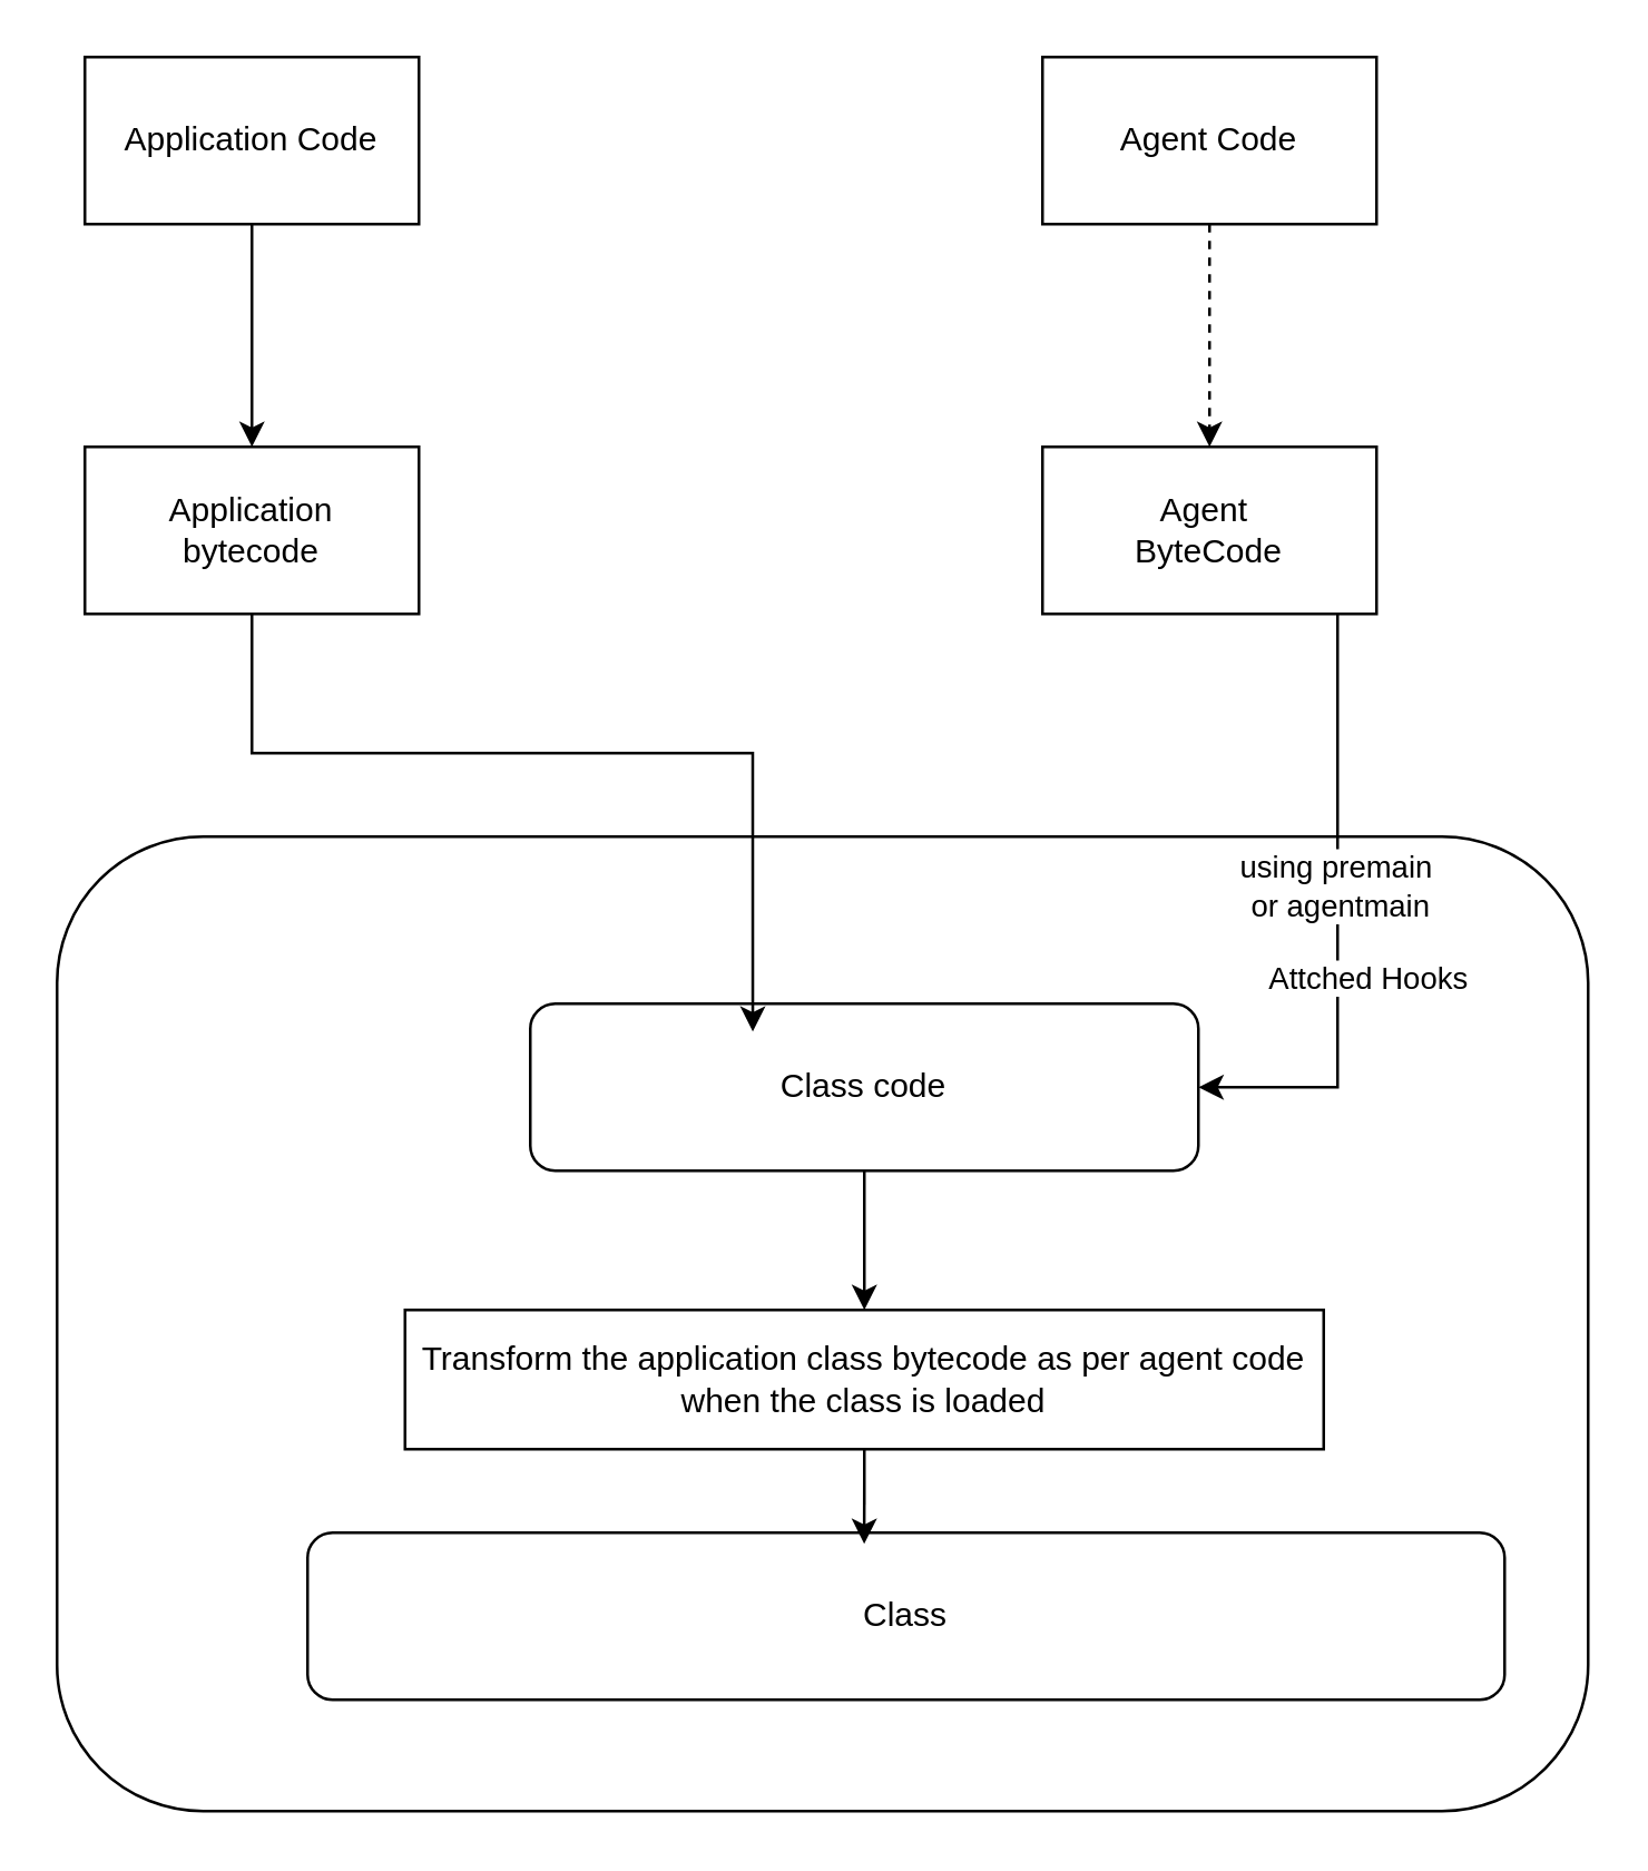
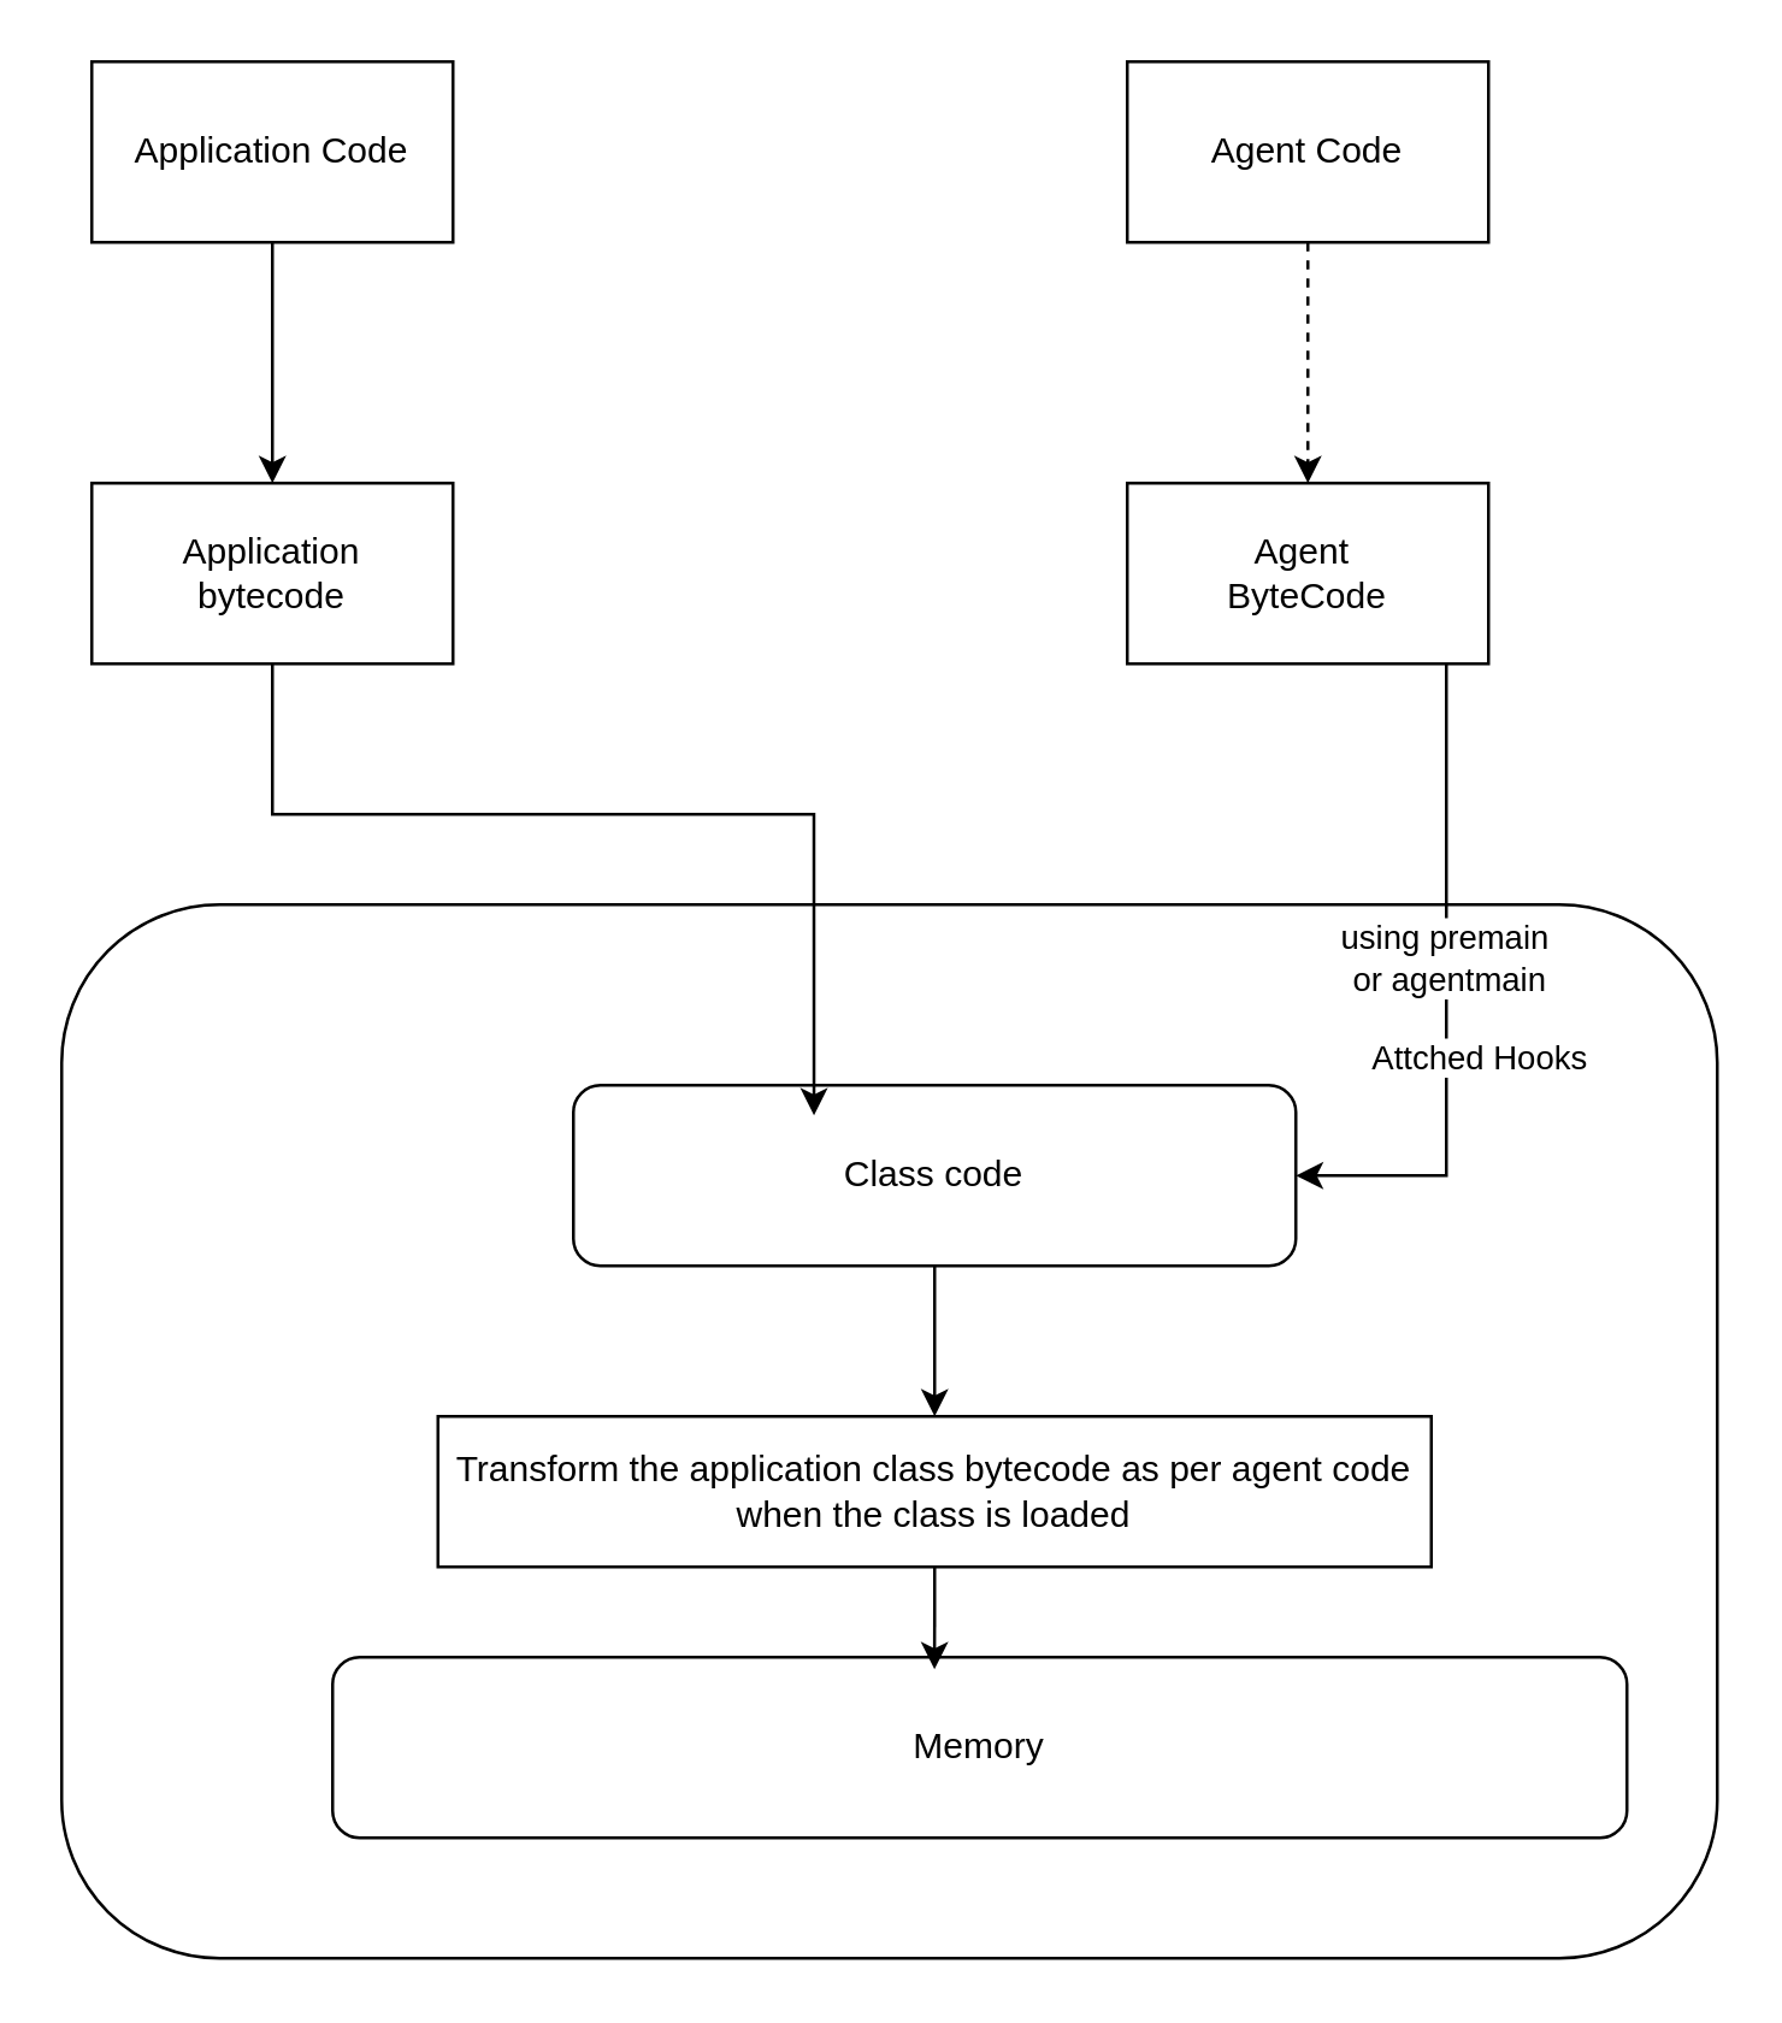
  <mxCell id="0" />
  <mxCell id="1" parent="0" />
  <mxCell id="2" value="" style="rounded=1;whiteSpace=wrap;html=1;" vertex="1" parent="1"><mxGeometry x="20" y="300" width="550" height="350" as="geometry" /></mxCell>
  <mxCell id="3" style="edgeStyle=orthogonalEdgeStyle;rounded=0;orthogonalLoop=1;jettySize=auto;html=1;entryX=0.5;entryY=0;entryDx=0;entryDy=0;" edge="1" parent="1" source="4" target="5"><mxGeometry relative="1" as="geometry" /></mxCell>
  <mxCell id="4" value="Application Code" style="rounded=0;whiteSpace=wrap;html=1;" vertex="1" parent="1"><mxGeometry x="30" y="20" width="120" height="60" as="geometry" /></mxCell>
  <mxCell id="5" value="Application&lt;div&gt;bytecode&lt;/div&gt;" style="rounded=0;whiteSpace=wrap;html=1;" vertex="1" parent="1"><mxGeometry x="30" y="160" width="120" height="60" as="geometry" /></mxCell>
  <mxCell id="6" style="edgeStyle=orthogonalEdgeStyle;rounded=0;orthogonalLoop=1;jettySize=auto;html=1;entryX=0.5;entryY=0;entryDx=0;entryDy=0;dashed=1;" edge="1" parent="1" source="7" target="11"><mxGeometry relative="1" as="geometry" /></mxCell>
  <mxCell id="7" value="Agent Code" style="rounded=0;whiteSpace=wrap;html=1;" vertex="1" parent="1"><mxGeometry x="374" y="20" width="120" height="60" as="geometry" /></mxCell>
  <mxCell id="8" style="edgeStyle=orthogonalEdgeStyle;rounded=0;orthogonalLoop=1;jettySize=auto;html=1;" edge="1" parent="1" source="11" target="13"><mxGeometry relative="1" as="geometry"><Array as="points"><mxPoint x="480" y="390" /></Array></mxGeometry></mxCell>
  <mxCell id="9" value="Attched Hooks" style="edgeLabel;html=1;align=center;verticalAlign=middle;resizable=0;points=[];" vertex="1" connectable="0" parent="8"><mxGeometry x="0.009" y="-1" relative="1" as="geometry"><mxPoint x="11" y="19" as="offset" /></mxGeometry></mxCell>
  <mxCell id="10" value="using premain&amp;nbsp;&lt;div&gt;or agentmain&lt;/div&gt;" style="edgeLabel;html=1;align=center;verticalAlign=middle;resizable=0;points=[];" vertex="1" connectable="0" parent="8"><mxGeometry x="-0.118" relative="1" as="geometry"><mxPoint as="offset" /></mxGeometry></mxCell>
  <mxCell id="11" value="Agent&amp;nbsp;&lt;div&gt;ByteCode&lt;/div&gt;" style="rounded=0;whiteSpace=wrap;html=1;" vertex="1" parent="1"><mxGeometry x="374" y="160" width="120" height="60" as="geometry" /></mxCell>
  <mxCell id="12" style="edgeStyle=orthogonalEdgeStyle;rounded=0;orthogonalLoop=1;jettySize=auto;html=1;" edge="1" parent="1" source="13" target="14"><mxGeometry relative="1" as="geometry" /></mxCell>
  <mxCell id="13" value="Class code" style="rounded=1;whiteSpace=wrap;html=1;" vertex="1" parent="1"><mxGeometry x="190" y="360" width="240" height="60" as="geometry" /></mxCell>
  <mxCell id="14" value="Transform the application class bytecode as per agent code&lt;div&gt;when the class is loaded&lt;/div&gt;" style="rounded=0;whiteSpace=wrap;html=1;" vertex="1" parent="1"><mxGeometry x="145" y="470" width="330" height="50" as="geometry" /></mxCell>
- <mxCell id="15" value="Class" style="rounded=1;whiteSpace=wrap;html=1;" vertex="1" parent="1"><mxGeometry x="110" y="550" width="430" height="60" as="geometry" /></mxCell>
+ <mxCell id="15" value="Memory" style="rounded=1;whiteSpace=wrap;html=1;" vertex="1" parent="1"><mxGeometry x="110" y="550" width="430" height="60" as="geometry" /></mxCell>
  <mxCell id="16" style="edgeStyle=orthogonalEdgeStyle;rounded=0;orthogonalLoop=1;jettySize=auto;html=1;entryX=0.465;entryY=0.067;entryDx=0;entryDy=0;entryPerimeter=0;" edge="1" parent="1" source="14" target="15"><mxGeometry relative="1" as="geometry" /></mxCell>
  <mxCell id="17" style="edgeStyle=orthogonalEdgeStyle;rounded=0;orthogonalLoop=1;jettySize=auto;html=1;entryX=0.333;entryY=0.167;entryDx=0;entryDy=0;entryPerimeter=0;" edge="1" parent="1" source="5" target="13"><mxGeometry relative="1" as="geometry"><Array as="points"><mxPoint x="90" y="270" /><mxPoint x="270" y="270" /></Array></mxGeometry></mxCell>
